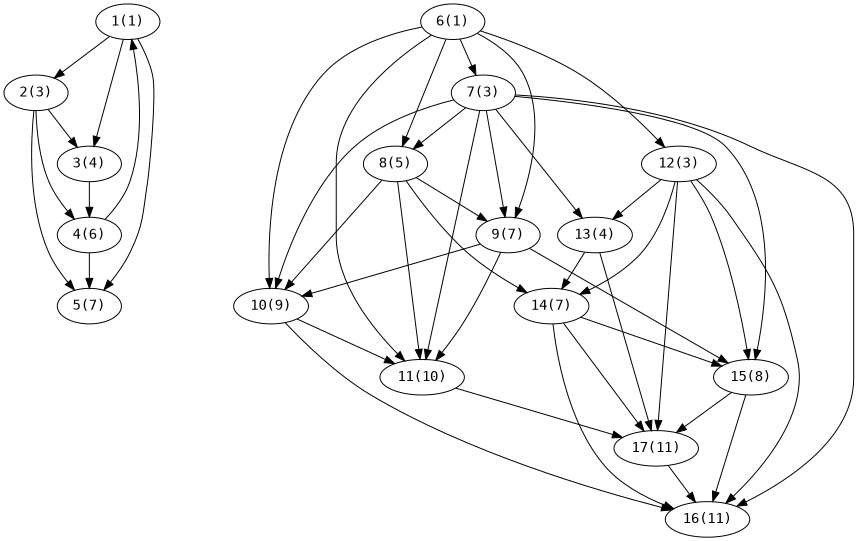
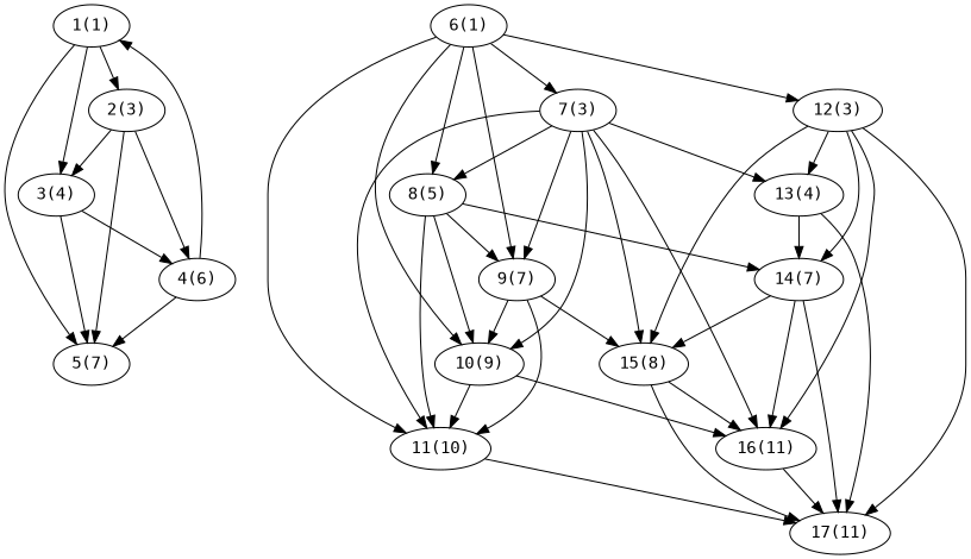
  strict digraph {
    fontname="DejaVu Sans Mono"
    node [fontname="DejaVu Sans Mono"]
    edge [fontname="DejaVu Sans Mono"]
    n1 [label="1(1)"]
    n2 [label="2(3)"]
    n3 [label="3(4)"]
    n4 [label="5(7)"]
    n5 [label="4(6)"]
    n6 [label="6(1)"]
    n7 [label="7(3)"]
    n8 [label="8(5)"]
    n9 [label="9(7)"]
    n10 [label="10(9)"]
    n11 [label="11(10)"]
    n12 [label="12(3)"]
    n13 [label="13(4)"]
    n14 [label="15(8)"]
    n15 [label="16(11)"]
    n16 [label="14(7)"]
    n17 [label="17(11)"]
    n1 -> n2
    n1 -> n3
    n1 -> n4
    n2 -> n3
    n2 -> n4
    n2 -> n5
+   n3 -> n4
    n3 -> n5
    n5 -> n1
    n5 -> n4
    n6 -> n7
    n6 -> n8
    n6 -> n9
    n6 -> n10
    n6 -> n11
    n6 -> n12
    n7 -> n8
    n7 -> n9
    n7 -> n10
    n7 -> n11
    n7 -> n13
    n7 -> n14
    n7 -> n15
    n8 -> n9
    n8 -> n10
    n8 -> n11
    n8 -> n16
    n9 -> n10
    n9 -> n11
    n9 -> n14
    n10 -> n11
    n10 -> n15
    n11 -> n17
    n12 -> n13
    n12 -> n14
    n12 -> n15
    n12 -> n16
    n12 -> n17
    n13 -> n16
    n13 -> n17
    n14 -> n15
    n14 -> n17
-   n17 -> n15
+   n15 -> n17
    n16 -> n14
    n16 -> n15
    n16 -> n17
  }
